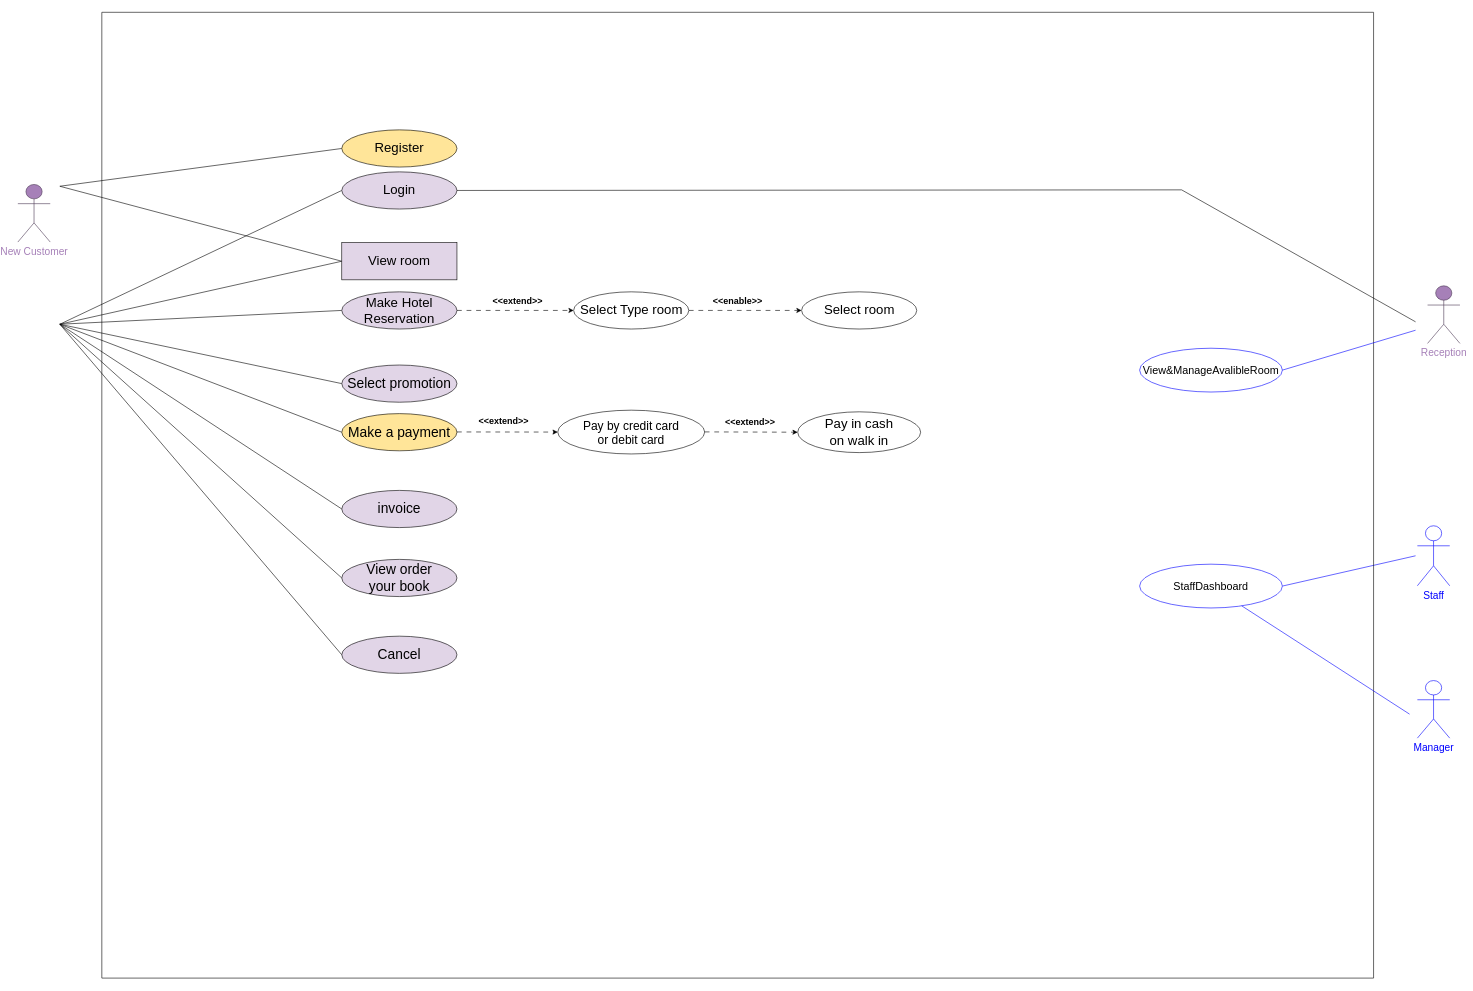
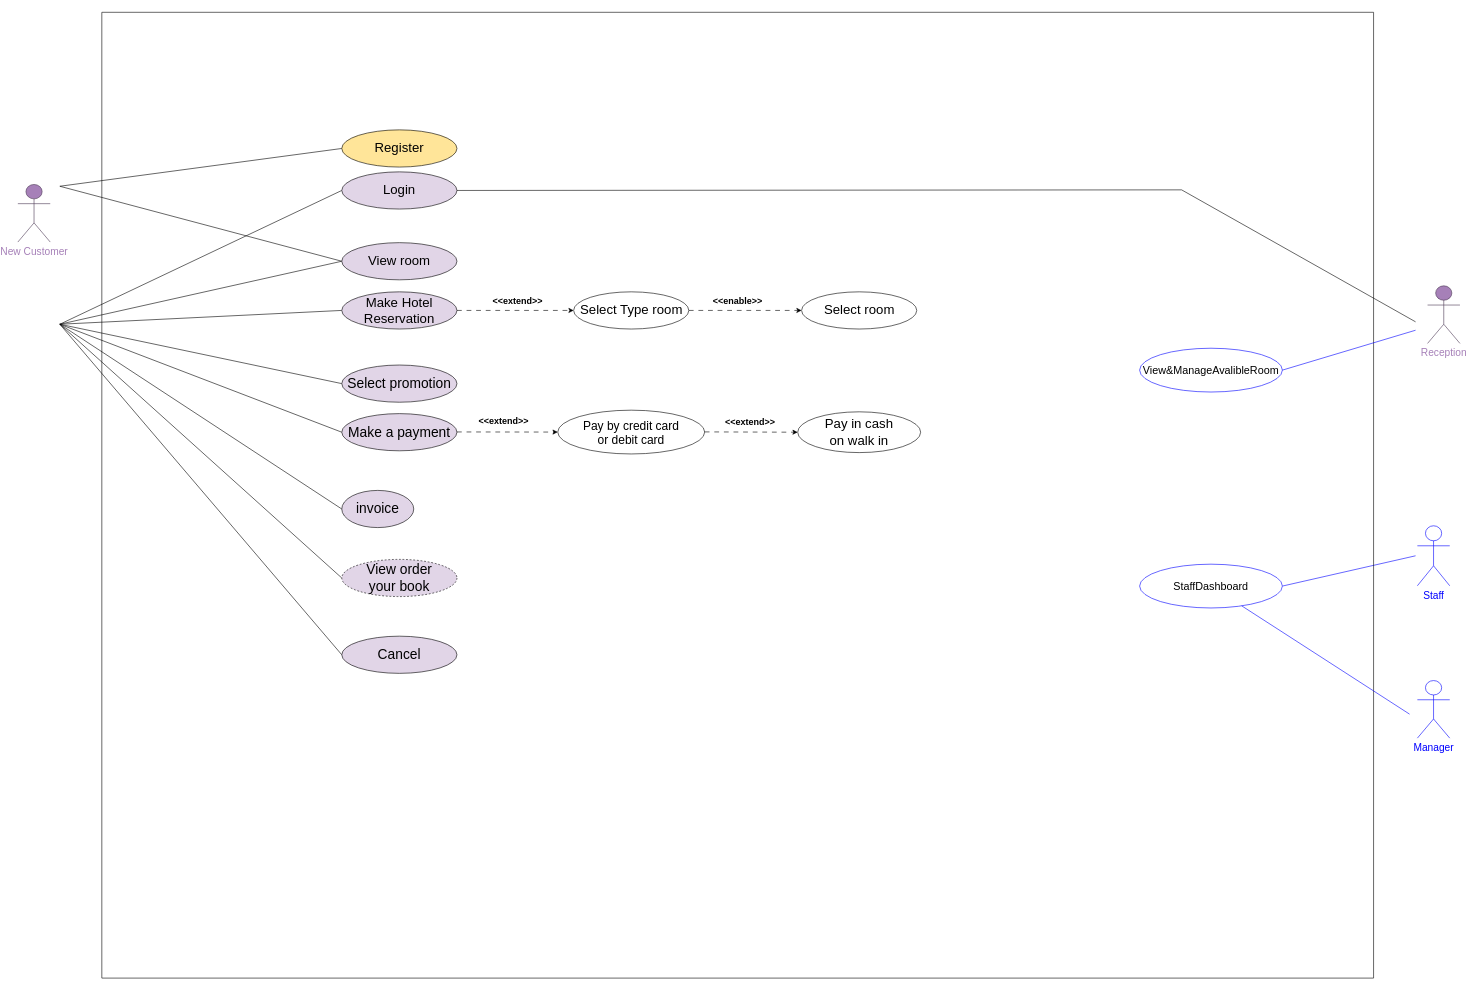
  <mxCell id="0" />
  <mxCell id="1" parent="0" />
  <mxCell id="2" value="&lt;font color=&quot;#a680b8&quot; style=&quot;font-size: 17px;&quot;&gt;New Customer&lt;/font&gt;" style="shape=umlActor;verticalLabelPosition=bottom;verticalAlign=top;html=1;outlineConnect=0;strokeColor=#4E3C57;fillColor=#A680B8;" parent="1" vertex="1"><mxGeometry x="20" y="307" width="54" height="96" as="geometry" /></mxCell>
  <mxCell id="3" style="edgeStyle=none;shape=connector;rounded=0;orthogonalLoop=1;jettySize=auto;html=1;exitX=0;exitY=0.5;exitDx=0;exitDy=0;labelBackgroundColor=default;fontFamily=Helvetica;fontSize=11;fontColor=default;endArrow=none;endFill=0;" parent="1" source="4" edge="1"><mxGeometry relative="1" as="geometry"><mxPoint x="90" y="310" as="targetPoint" /></mxGeometry></mxCell>
  <mxCell id="4" value="&lt;font style=&quot;font-size: 22px;&quot;&gt;Register&lt;/font&gt;" style="ellipse;whiteSpace=wrap;html=1;fillColor=#FFE599;" parent="1" vertex="1"><mxGeometry x="560" y="216" width="192" height="62" as="geometry" /></mxCell>
  <mxCell id="5" style="edgeStyle=none;shape=connector;rounded=0;orthogonalLoop=1;jettySize=auto;html=1;exitX=0;exitY=0.5;exitDx=0;exitDy=0;labelBackgroundColor=default;fontFamily=Helvetica;fontSize=11;fontColor=default;endArrow=none;endFill=0;" parent="1" source="6" edge="1"><mxGeometry relative="1" as="geometry"><mxPoint x="90" y="540" as="targetPoint" /></mxGeometry></mxCell>
  <mxCell id="6" value="&lt;font style=&quot;font-size: 22px;&quot;&gt;Login&lt;/font&gt;" style="ellipse;whiteSpace=wrap;html=1;fillColor=#E1D5E7;" parent="1" vertex="1"><mxGeometry x="560" y="286" width="192" height="62" as="geometry" /></mxCell>
  <mxCell id="7" style="edgeStyle=none;shape=connector;rounded=0;orthogonalLoop=1;jettySize=auto;html=1;exitX=0;exitY=0.5;exitDx=0;exitDy=0;labelBackgroundColor=default;fontFamily=Helvetica;fontSize=11;fontColor=default;endArrow=none;endFill=0;" parent="1" source="8" edge="1"><mxGeometry relative="1" as="geometry"><mxPoint x="90" y="540" as="targetPoint" /></mxGeometry></mxCell>
  <mxCell id="8" value="&lt;font style=&quot;font-size: 23px;&quot;&gt;Select promotion&lt;/font&gt;" style="ellipse;whiteSpace=wrap;html=1;fillColor=#E1D5E7;" parent="1" vertex="1"><mxGeometry x="560" y="608" width="192" height="62" as="geometry" /></mxCell>
  <mxCell id="9" style="edgeStyle=none;shape=connector;rounded=0;orthogonalLoop=1;jettySize=auto;html=1;exitX=0;exitY=0.5;exitDx=0;exitDy=0;labelBackgroundColor=default;fontFamily=Helvetica;fontSize=11;fontColor=default;endArrow=none;endFill=0;" parent="1" source="11" edge="1"><mxGeometry relative="1" as="geometry"><mxPoint x="90" y="540" as="targetPoint" /></mxGeometry></mxCell>
  <mxCell id="10" style="edgeStyle=none;shape=connector;rounded=0;orthogonalLoop=1;jettySize=auto;html=1;exitX=1;exitY=0.5;exitDx=0;exitDy=0;entryX=0;entryY=0.5;entryDx=0;entryDy=0;labelBackgroundColor=default;fontFamily=Helvetica;fontSize=11;fontColor=default;endArrow=classic;endFill=1;dashed=1;dashPattern=8 8;" parent="1" source="11" target="24" edge="1"><mxGeometry relative="1" as="geometry" /></mxCell>
  <mxCell id="11" value="&lt;font style=&quot;font-size: 22px;&quot;&gt;Make Hotel Reservation&lt;/font&gt;" style="ellipse;whiteSpace=wrap;html=1;fillColor=#E1D5E7;" parent="1" vertex="1"><mxGeometry x="560" y="486" width="192" height="62" as="geometry" /></mxCell>
  <mxCell id="12" style="edgeStyle=none;shape=connector;rounded=0;orthogonalLoop=1;jettySize=auto;html=1;exitX=0;exitY=0.5;exitDx=0;exitDy=0;labelBackgroundColor=default;fontFamily=Helvetica;fontSize=11;fontColor=default;endArrow=none;endFill=0;" parent="1" source="14" edge="1"><mxGeometry relative="1" as="geometry"><mxPoint x="90" y="310" as="targetPoint" /></mxGeometry></mxCell>
  <mxCell id="13" style="edgeStyle=none;shape=connector;rounded=0;orthogonalLoop=1;jettySize=auto;html=1;exitX=0;exitY=0.5;exitDx=0;exitDy=0;labelBackgroundColor=default;fontFamily=Helvetica;fontSize=11;fontColor=default;endArrow=none;endFill=0;" parent="1" source="14" edge="1"><mxGeometry relative="1" as="geometry"><mxPoint x="90" y="540" as="targetPoint" /></mxGeometry></mxCell>
- <mxCell id="14" value="&lt;font style=&quot;font-size: 22px;&quot;&gt;View room&lt;/font&gt;" style="whiteSpace=wrap;html=1;fillColor=#E1D5E7;rounded=0;" parent="1" vertex="1"><mxGeometry x="560" y="404" width="192" height="62" as="geometry" /></mxCell>
+ <mxCell id="14" value="&lt;font style=&quot;font-size: 22px;&quot;&gt;View room&lt;/font&gt;" style="ellipse;whiteSpace=wrap;html=1;fillColor=#E1D5E7;" parent="1" vertex="1"><mxGeometry x="560" y="404" width="192" height="62" as="geometry" /></mxCell>
  <mxCell id="15" style="edgeStyle=none;shape=connector;rounded=0;orthogonalLoop=1;jettySize=auto;html=1;exitX=0;exitY=0.5;exitDx=0;exitDy=0;labelBackgroundColor=default;fontFamily=Helvetica;fontSize=11;fontColor=default;endArrow=none;endFill=0;" parent="1" source="16" edge="1"><mxGeometry relative="1" as="geometry"><mxPoint x="90" y="540" as="targetPoint" /></mxGeometry></mxCell>
- <mxCell id="16" value="&lt;font style=&quot;font-size: 23px;&quot;&gt;Make a payment&lt;/font&gt;" style="ellipse;whiteSpace=wrap;html=1;fillColor=#ffe599;" parent="1" vertex="1"><mxGeometry x="560" y="689" width="192" height="62" as="geometry" /></mxCell>
+ <mxCell id="16" value="&lt;font style=&quot;font-size: 23px;&quot;&gt;Make a payment&lt;/font&gt;" style="ellipse;whiteSpace=wrap;html=1;fillColor=#E1D5E7;" parent="1" vertex="1"><mxGeometry x="560" y="689" width="192" height="62" as="geometry" /></mxCell>
  <mxCell id="17" style="edgeStyle=none;shape=connector;rounded=0;orthogonalLoop=1;jettySize=auto;html=1;exitX=0;exitY=0.5;exitDx=0;exitDy=0;labelBackgroundColor=default;fontFamily=Helvetica;fontSize=11;fontColor=default;endArrow=none;endFill=0;" parent="1" source="18" edge="1"><mxGeometry relative="1" as="geometry"><mxPoint x="90" y="540" as="targetPoint" /></mxGeometry></mxCell>
- <mxCell id="18" value="&lt;font style=&quot;font-size: 23px;&quot;&gt;View order&lt;br&gt;your book&lt;/font&gt;" style="ellipse;whiteSpace=wrap;html=1;fillColor=#E1D5E7;" parent="1" vertex="1"><mxGeometry x="560" y="932" width="192" height="62" as="geometry" /></mxCell>
+ <mxCell id="18" value="&lt;font style=&quot;font-size: 23px;&quot;&gt;View order&lt;br&gt;your book&lt;/font&gt;" style="ellipse;whiteSpace=wrap;html=1;fillColor=#E1D5E7;dashed=1;" parent="1" vertex="1"><mxGeometry x="560" y="932" width="192" height="62" as="geometry" /></mxCell>
  <mxCell id="19" style="edgeStyle=none;shape=connector;rounded=0;orthogonalLoop=1;jettySize=auto;html=1;exitX=0;exitY=0.5;exitDx=0;exitDy=0;labelBackgroundColor=default;fontFamily=Helvetica;fontSize=11;fontColor=default;endArrow=none;endFill=0;" parent="1" source="20" edge="1"><mxGeometry relative="1" as="geometry"><mxPoint x="90" y="540" as="targetPoint" /></mxGeometry></mxCell>
- <mxCell id="20" value="&lt;font style=&quot;font-size: 23px;&quot;&gt;invoice&lt;/font&gt;" style="ellipse;whiteSpace=wrap;html=1;fillColor=#E1D5E7;" parent="1" vertex="1"><mxGeometry x="560" y="817" width="192" height="62" as="geometry" /></mxCell>
+ <mxCell id="20" value="&lt;font style=&quot;font-size: 23px;&quot;&gt;invoice&lt;/font&gt;" style="ellipse;whiteSpace=wrap;html=1;fillColor=#E1D5E7;" parent="1" vertex="1"><mxGeometry x="560" y="817" width="120" height="62" as="geometry" /></mxCell>
  <mxCell id="21" style="edgeStyle=none;shape=connector;rounded=0;orthogonalLoop=1;jettySize=auto;html=1;exitX=0;exitY=0.5;exitDx=0;exitDy=0;labelBackgroundColor=default;fontFamily=Helvetica;fontSize=11;fontColor=default;endArrow=none;endFill=0;" parent="1" source="22" edge="1"><mxGeometry relative="1" as="geometry"><mxPoint x="90" y="540" as="targetPoint" /></mxGeometry></mxCell>
  <mxCell id="22" value="&lt;span style=&quot;font-size: 23px;&quot;&gt;Cancel&lt;/span&gt;" style="ellipse;whiteSpace=wrap;html=1;fillColor=#E1D5E7;" parent="1" vertex="1"><mxGeometry x="560" y="1060" width="192" height="62" as="geometry" /></mxCell>
  <mxCell id="23" style="edgeStyle=none;shape=connector;rounded=0;orthogonalLoop=1;jettySize=auto;html=1;exitX=1;exitY=0.5;exitDx=0;exitDy=0;entryX=0;entryY=0.5;entryDx=0;entryDy=0;dashed=1;dashPattern=8 8;labelBackgroundColor=default;strokeColor=default;fontFamily=Helvetica;fontSize=11;fontColor=default;endArrow=classic;endFill=1;" parent="1" source="24" target="25" edge="1"><mxGeometry relative="1" as="geometry" /></mxCell>
  <mxCell id="24" value="&lt;font style=&quot;font-size: 22px;&quot;&gt;Select Type room&lt;/font&gt;" style="ellipse;whiteSpace=wrap;html=1;" parent="1" vertex="1"><mxGeometry x="946.5" y="486" width="192" height="62" as="geometry" /></mxCell>
  <mxCell id="25" value="&lt;font style=&quot;font-size: 22px;&quot;&gt;Select room&lt;/font&gt;" style="ellipse;whiteSpace=wrap;html=1;" parent="1" vertex="1"><mxGeometry x="1326.5" y="486" width="192" height="62" as="geometry" /></mxCell>
  <mxCell id="26" value="&lt;font style=&quot;font-size: 20px;&quot;&gt;Pay by credit card&lt;br&gt;or debit card&lt;/font&gt;" style="ellipse;whiteSpace=wrap;html=1;" parent="1" vertex="1"><mxGeometry x="920" y="683.26" width="245" height="73" as="geometry" /></mxCell>
  <mxCell id="27" value="&lt;font style=&quot;font-size: 22px;&quot;&gt;Pay in cash&lt;br&gt;on walk in&lt;/font&gt;" style="ellipse;whiteSpace=wrap;html=1;" parent="1" vertex="1"><mxGeometry x="1320" y="686" width="205" height="68" as="geometry" /></mxCell>
  <mxCell id="28" value="&lt;font color=&quot;#a680b8&quot; style=&quot;font-size: 17px;&quot;&gt;Reception&lt;/font&gt;" style="shape=umlActor;verticalLabelPosition=bottom;verticalAlign=top;html=1;outlineConnect=0;fillColor=#A680B8;strokeColor=#4E3C57;" parent="1" vertex="1"><mxGeometry x="2370" y="476" width="54" height="96" as="geometry" /></mxCell>
  <mxCell id="29" value="&lt;font color=&quot;#0000ff&quot; style=&quot;font-size: 17px;&quot;&gt;Manager&lt;/font&gt;" style="shape=umlActor;verticalLabelPosition=bottom;verticalAlign=top;html=1;outlineConnect=0;strokeColor=#0000FF;" parent="1" vertex="1"><mxGeometry x="2353" y="1134" width="54" height="96" as="geometry" /></mxCell>
  <mxCell id="30" value="&lt;font color=&quot;#0000ff&quot; style=&quot;font-size: 17px;&quot;&gt;Staff&lt;/font&gt;" style="shape=umlActor;verticalLabelPosition=bottom;verticalAlign=top;html=1;outlineConnect=0;strokeColor=#0000FF;" parent="1" vertex="1"><mxGeometry x="2353" y="876" width="54" height="100" as="geometry" /></mxCell>
  <mxCell id="31" value="&lt;span style=&quot;font-size: 15px;&quot;&gt;&lt;b&gt;&amp;lt;&amp;lt;extend&amp;gt;&amp;gt;&lt;/b&gt;&lt;/span&gt;" style="text;html=1;strokeColor=none;fillColor=none;align=center;verticalAlign=middle;whiteSpace=wrap;rounded=0;fontSize=11;fontFamily=Helvetica;fontColor=default;rotation=0;" parent="1" vertex="1"><mxGeometry x="1190" y="690" width="101.57" height="25.79" as="geometry" /></mxCell>
  <mxCell id="32" value="&lt;span style=&quot;font-size: 15px;&quot;&gt;&lt;b&gt;&amp;lt;&amp;lt;extend&amp;gt;&amp;gt;&lt;/b&gt;&lt;/span&gt;" style="text;html=1;strokeColor=none;fillColor=none;align=center;verticalAlign=middle;whiteSpace=wrap;rounded=0;fontSize=11;fontFamily=Helvetica;fontColor=default;rotation=0;" parent="1" vertex="1"><mxGeometry x="800" y="689" width="60" height="23.26" as="geometry" /></mxCell>
  <mxCell id="33" value="&lt;font style=&quot;font-size: 15px;&quot;&gt;&lt;b&gt;&amp;lt;&amp;lt;enable&amp;gt;&amp;gt;&lt;/b&gt;&lt;/font&gt;" style="text;html=1;strokeColor=none;fillColor=none;align=center;verticalAlign=middle;whiteSpace=wrap;rounded=0;fontSize=11;fontFamily=Helvetica;fontColor=default;rotation=0;" parent="1" vertex="1"><mxGeometry x="1165" y="481.1" width="110" height="38" as="geometry" /></mxCell>
  <mxCell id="34" value="&lt;span style=&quot;font-size: 15px;&quot;&gt;&lt;b&gt;&amp;lt;&amp;lt;extend&amp;gt;&amp;gt;&lt;/b&gt;&lt;/span&gt;" style="text;html=1;strokeColor=none;fillColor=none;align=center;verticalAlign=middle;whiteSpace=wrap;rounded=0;fontSize=11;fontFamily=Helvetica;fontColor=default;rotation=0;" parent="1" vertex="1"><mxGeometry x="800" y="486" width="106.89" height="28.21" as="geometry" /></mxCell>
  <mxCell id="35" style="edgeStyle=none;shape=connector;rounded=0;orthogonalLoop=1;jettySize=auto;html=1;exitX=1;exitY=0.5;exitDx=0;exitDy=0;labelBackgroundColor=default;fontFamily=Helvetica;fontSize=11;fontColor=default;endArrow=none;endFill=0;strokeColor=#0000FF;" parent="1" source="36" edge="1"><mxGeometry relative="1" as="geometry"><mxPoint x="2350" y="926" as="targetPoint" /></mxGeometry></mxCell>
  <mxCell id="36" value="&lt;font style=&quot;font-size: 18px;&quot;&gt;StaffDashboard&lt;/font&gt;" style="ellipse;whiteSpace=wrap;html=1;strokeColor=#0000FF;fillColor=#FFFFFF;" parent="1" vertex="1"><mxGeometry x="1890" y="940" width="238" height="73" as="geometry" /></mxCell>
  <mxCell id="37" style="edgeStyle=none;shape=connector;rounded=0;orthogonalLoop=1;jettySize=auto;html=1;labelBackgroundColor=default;fontFamily=Helvetica;fontSize=11;fontColor=default;endArrow=none;endFill=0;" parent="1" edge="1"><mxGeometry relative="1" as="geometry"><mxPoint x="2350" y="536" as="targetPoint" /><mxPoint x="1960" y="316" as="sourcePoint" /></mxGeometry></mxCell>
  <mxCell id="38" style="edgeStyle=none;shape=connector;rounded=0;orthogonalLoop=1;jettySize=auto;html=1;exitX=1;exitY=0.5;exitDx=0;exitDy=0;labelBackgroundColor=default;fontFamily=Helvetica;fontSize=11;fontColor=default;endArrow=none;endFill=0;" parent="1" source="6" edge="1"><mxGeometry relative="1" as="geometry"><mxPoint x="1960" y="316" as="targetPoint" /><mxPoint x="1361" y="212.5" as="sourcePoint" /></mxGeometry></mxCell>
  <mxCell id="39" value="" style="endArrow=none;html=1;rounded=0;" parent="1" edge="1"><mxGeometry width="50" height="50" relative="1" as="geometry"><mxPoint x="160" y="1630" as="sourcePoint" /><mxPoint x="160" y="20" as="targetPoint" /></mxGeometry></mxCell>
  <mxCell id="40" value="" style="endArrow=none;html=1;rounded=0;" parent="1" edge="1"><mxGeometry width="50" height="50" relative="1" as="geometry"><mxPoint x="160" y="20" as="sourcePoint" /><mxPoint x="2280" y="20" as="targetPoint" /></mxGeometry></mxCell>
  <mxCell id="41" value="" style="endArrow=none;html=1;rounded=0;" parent="1" edge="1"><mxGeometry width="50" height="50" relative="1" as="geometry"><mxPoint x="2280" y="1630" as="sourcePoint" /><mxPoint x="2280" y="20" as="targetPoint" /></mxGeometry></mxCell>
  <mxCell id="42" value="" style="endArrow=none;html=1;rounded=0;" parent="1" edge="1"><mxGeometry width="50" height="50" relative="1" as="geometry"><mxPoint x="160" y="1630" as="sourcePoint" /><mxPoint x="2280" y="1630" as="targetPoint" /></mxGeometry></mxCell>
  <mxCell id="43" style="edgeStyle=none;shape=connector;rounded=0;orthogonalLoop=1;jettySize=auto;html=1;exitX=1;exitY=0.5;exitDx=0;exitDy=0;labelBackgroundColor=default;fontFamily=Helvetica;fontSize=11;fontColor=default;endArrow=classic;endFill=1;dashed=1;dashPattern=8 8;" edge="1" parent="1" target="26"><mxGeometry relative="1" as="geometry"><mxPoint x="752" y="719.55" as="sourcePoint" /><mxPoint x="920" y="720" as="targetPoint" /></mxGeometry></mxCell>
  <mxCell id="44" style="edgeStyle=none;shape=connector;rounded=0;orthogonalLoop=1;jettySize=auto;html=1;exitX=1;exitY=0.5;exitDx=0;exitDy=0;labelBackgroundColor=default;fontFamily=Helvetica;fontSize=11;fontColor=default;endArrow=classic;endFill=1;dashed=1;dashPattern=8 8;" edge="1" parent="1"><mxGeometry relative="1" as="geometry"><mxPoint x="1165" y="719.47" as="sourcePoint" /><mxPoint x="1320" y="720" as="targetPoint" /></mxGeometry></mxCell>
  <mxCell id="45" style="edgeStyle=none;shape=connector;rounded=0;orthogonalLoop=1;jettySize=auto;html=1;labelBackgroundColor=default;fontFamily=Helvetica;fontSize=11;fontColor=default;endArrow=none;endFill=0;strokeColor=#0000FF;" edge="1" parent="1" source="36"><mxGeometry relative="1" as="geometry"><mxPoint x="2340" y="1190" as="targetPoint" /><mxPoint x="2140" y="1180" as="sourcePoint" /></mxGeometry></mxCell>
  <mxCell id="46" value="&lt;font style=&quot;font-size: 18px;&quot;&gt;View&amp;amp;ManageAvalibleRoom&lt;/font&gt;" style="ellipse;whiteSpace=wrap;html=1;strokeColor=#0000FF;fillColor=#FFFFFF;" vertex="1" parent="1"><mxGeometry x="1890" y="580" width="238" height="73" as="geometry" /></mxCell>
  <mxCell id="47" style="edgeStyle=none;shape=connector;rounded=0;orthogonalLoop=1;jettySize=auto;html=1;exitX=1;exitY=0.5;exitDx=0;exitDy=0;labelBackgroundColor=default;fontFamily=Helvetica;fontSize=11;fontColor=default;endArrow=none;endFill=0;strokeColor=#0000FF;" edge="1" parent="1" source="46"><mxGeometry relative="1" as="geometry"><mxPoint x="2350" y="550" as="targetPoint" /><mxPoint x="2148" y="608" as="sourcePoint" /></mxGeometry></mxCell>
